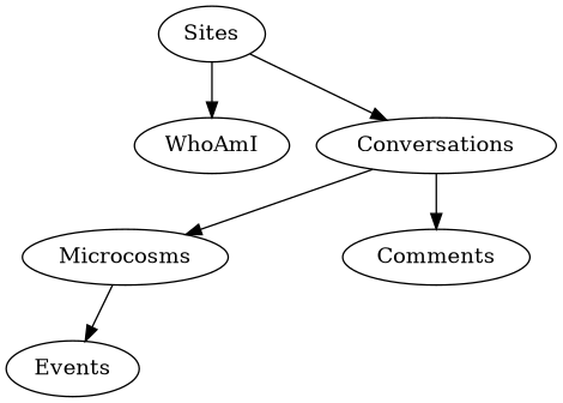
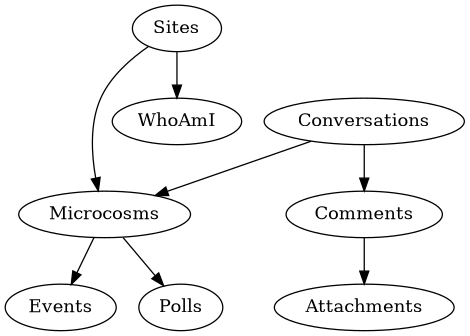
  digraph {
    Sites
    Microcosms
    WhoAmI
    Events
+   Polls
    Conversations
    Comments
-   Sites -> Conversations
+   Attachments
+   Sites -> Microcosms
    Sites -> WhoAmI
    Microcosms -> Events
+   Microcosms -> Polls
    Conversations -> Microcosms
    Conversations -> Comments
+   Comments -> Attachments
  }
